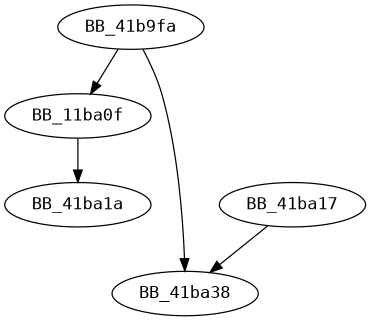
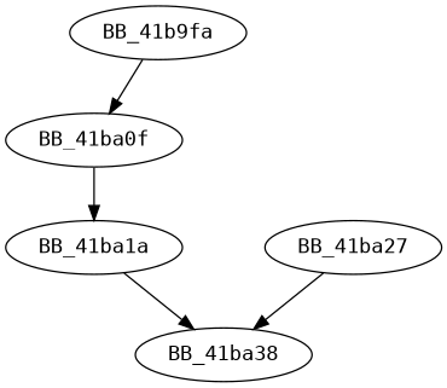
  digraph {
    fontname="DejaVu Sans Mono"
    node [fontname="DejaVu Sans Mono"]
    edge [fontname="DejaVu Sans Mono"]
    BB_41b9fa
-   BB_41ba0f [label=BB_11ba0f]
+   BB_41ba0f
    BB_41ba1a
    BB_41ba38
-   BB_41ba27 [label=BB_41ba17]
+   BB_41ba27
    BB_41b9fa -> BB_41ba0f
    BB_41ba0f -> BB_41ba1a
-   BB_41b9fa -> BB_41ba38
+   BB_41ba1a -> BB_41ba38
    BB_41ba27 -> BB_41ba38
  }
